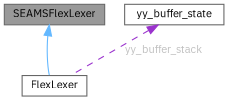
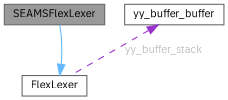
  digraph {
    fontname="IBM Plex Sans"
    node [color=gray40 fillcolor=white fontname="IBM Plex Sans" fontsize=10 shape=box style=filled]
    edge [dir=back fontname="IBM Plex Sans" fontsize=10 labelfontname=Helvetica labelfontsize=10]
    n1 [fillcolor=grey60 fontcolor=black height=0.2 label=SEAMSFlexLexer width=0.4]
    n2 [height=0.2 label=FlexLexer width=0.4]
-   n3 [height=0.2 label=yy_buffer_state width=0.4]
-   n1 -> n2 [color=steelblue1 style=solid]
+   n3 [height=0.2 label=yy_buffer_buffer width=0.4]
+   n2 -> n1 [color=steelblue1 style=solid]
    n3 -> n2 [color=darkorchid3 fontcolor=grey label=" yy_buffer_stack" style=dashed]
  }
